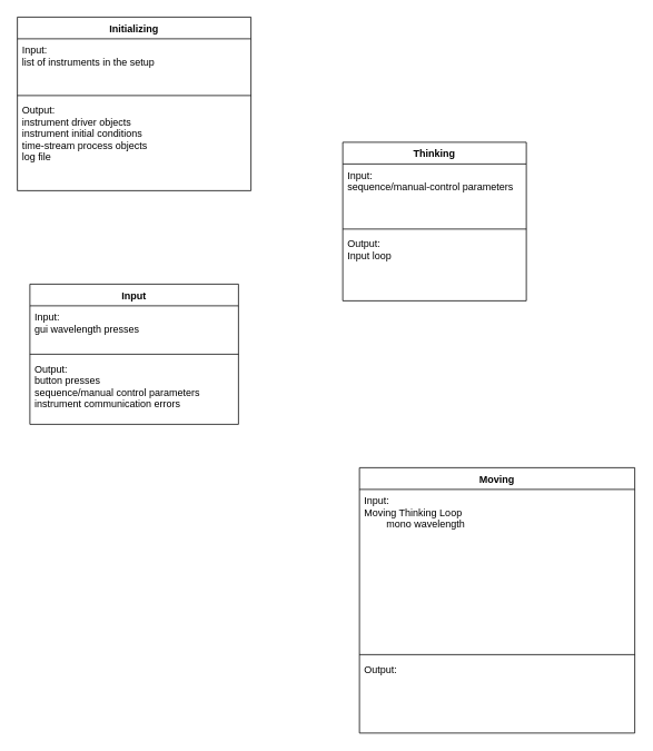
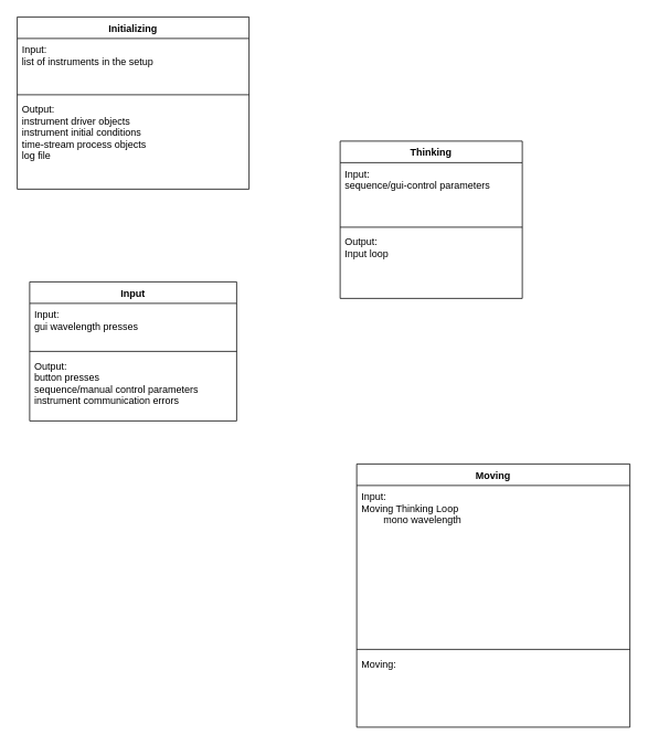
  <mxCell id="0" />
  <mxCell id="1" parent="0" />
  <mxCell id="2" value="Initializing" style="swimlane;fontStyle=1;align=center;verticalAlign=top;childLayout=stackLayout;horizontal=1;startSize=26;horizontalStack=0;resizeParent=1;resizeParentMax=0;resizeLast=0;collapsible=1;marginBottom=0;" vertex="1" parent="1"><mxGeometry x="20" y="20" width="280" height="208" as="geometry" /></mxCell>
  <mxCell id="3" value="Input:&#10;list of instruments in the setup&#10;" style="text;strokeColor=none;fillColor=none;align=left;verticalAlign=top;spacingLeft=4;spacingRight=4;overflow=hidden;rotatable=0;points=[[0,0.5],[1,0.5]];portConstraint=eastwest;fontStyle=0" vertex="1" parent="2"><mxGeometry y="26" width="280" height="64" as="geometry" /></mxCell>
  <mxCell id="4" value="" style="line;strokeWidth=1;fillColor=none;align=left;verticalAlign=middle;spacingTop=-1;spacingLeft=3;spacingRight=3;rotatable=0;labelPosition=right;points=[];portConstraint=eastwest;" vertex="1" parent="2"><mxGeometry y="90" width="280" height="8" as="geometry" /></mxCell>
  <mxCell id="5" value="Output:&#10;instrument driver objects&#10;instrument initial conditions&#10;time-stream process objects&#10;log file" style="text;strokeColor=none;fillColor=none;align=left;verticalAlign=top;spacingLeft=4;spacingRight=4;overflow=hidden;rotatable=0;points=[[0,0.5],[1,0.5]];portConstraint=eastwest;" vertex="1" parent="2"><mxGeometry y="98" width="280" height="110" as="geometry" /></mxCell>
  <mxCell id="6" value="Input" style="swimlane;fontStyle=1;align=center;verticalAlign=top;childLayout=stackLayout;horizontal=1;startSize=26;horizontalStack=0;resizeParent=1;resizeParentMax=0;resizeLast=0;collapsible=1;marginBottom=0;" vertex="1" parent="1"><mxGeometry x="35" y="340" width="250" height="168" as="geometry" /></mxCell>
  <mxCell id="7" value="Input:&#10;gui wavelength presses" style="text;strokeColor=none;fillColor=none;align=left;verticalAlign=top;spacingLeft=4;spacingRight=4;overflow=hidden;rotatable=0;points=[[0,0.5],[1,0.5]];portConstraint=eastwest;" vertex="1" parent="6"><mxGeometry y="26" width="250" height="54" as="geometry" /></mxCell>
  <mxCell id="8" value="" style="line;strokeWidth=1;fillColor=none;align=left;verticalAlign=middle;spacingTop=-1;spacingLeft=3;spacingRight=3;rotatable=0;labelPosition=right;points=[];portConstraint=eastwest;" vertex="1" parent="6"><mxGeometry y="80" width="250" height="8" as="geometry" /></mxCell>
  <mxCell id="9" value="Output:&#10;button presses&#10;sequence/manual control parameters&#10;instrument communication errors" style="text;strokeColor=none;fillColor=none;align=left;verticalAlign=top;spacingLeft=4;spacingRight=4;overflow=hidden;rotatable=0;points=[[0,0.5],[1,0.5]];portConstraint=eastwest;" vertex="1" parent="6"><mxGeometry y="88" width="250" height="80" as="geometry" /></mxCell>
  <mxCell id="10" value="Thinking" style="swimlane;fontStyle=1;align=center;verticalAlign=top;childLayout=stackLayout;horizontal=1;startSize=26;horizontalStack=0;resizeParent=1;resizeParentMax=0;resizeLast=0;collapsible=1;marginBottom=0;" vertex="1" parent="1"><mxGeometry x="410" y="170" width="220" height="190" as="geometry" /></mxCell>
- <mxCell id="11" value="Input:&#10;sequence/manual-control parameters" style="text;strokeColor=none;fillColor=none;align=left;verticalAlign=top;spacingLeft=4;spacingRight=4;overflow=hidden;rotatable=0;points=[[0,0.5],[1,0.5]];portConstraint=eastwest;" vertex="1" parent="10"><mxGeometry y="26" width="220" height="74" as="geometry" /></mxCell>
+ <mxCell id="11" value="Input:&#10;sequence/gui-control parameters" style="text;strokeColor=none;fillColor=none;align=left;verticalAlign=top;spacingLeft=4;spacingRight=4;overflow=hidden;rotatable=0;points=[[0,0.5],[1,0.5]];portConstraint=eastwest;" vertex="1" parent="10"><mxGeometry y="26" width="220" height="74" as="geometry" /></mxCell>
  <mxCell id="12" value="" style="line;strokeWidth=1;fillColor=none;align=left;verticalAlign=middle;spacingTop=-1;spacingLeft=3;spacingRight=3;rotatable=0;labelPosition=right;points=[];portConstraint=eastwest;" vertex="1" parent="10"><mxGeometry y="100" width="220" height="8" as="geometry" /></mxCell>
  <mxCell id="13" value="Output:&#10;Input loop" style="text;strokeColor=none;fillColor=none;align=left;verticalAlign=top;spacingLeft=4;spacingRight=4;overflow=hidden;rotatable=0;points=[[0,0.5],[1,0.5]];portConstraint=eastwest;" vertex="1" parent="10"><mxGeometry y="108" width="220" height="82" as="geometry" /></mxCell>
  <mxCell id="14" value="Moving" style="swimlane;fontStyle=1;align=center;verticalAlign=top;childLayout=stackLayout;horizontal=1;startSize=26;horizontalStack=0;resizeParent=1;resizeParentMax=0;resizeLast=0;collapsible=1;marginBottom=0;" vertex="1" parent="1"><mxGeometry x="430" y="560" width="330" height="318" as="geometry" /></mxCell>
  <mxCell id="15" value="Input:&#10;Moving Thinking Loop&#10;        mono wavelength&#10;" style="text;strokeColor=none;fillColor=none;align=left;verticalAlign=top;spacingLeft=4;spacingRight=4;overflow=hidden;rotatable=0;points=[[0,0.5],[1,0.5]];portConstraint=eastwest;fontStyle=0" vertex="1" parent="14"><mxGeometry y="26" width="330" height="194" as="geometry" /></mxCell>
  <mxCell id="16" value="" style="line;strokeWidth=1;fillColor=none;align=left;verticalAlign=middle;spacingTop=-1;spacingLeft=3;spacingRight=3;rotatable=0;labelPosition=right;points=[];portConstraint=eastwest;" vertex="1" parent="14"><mxGeometry y="220" width="330" height="8" as="geometry" /></mxCell>
- <mxCell id="17" value="Output:" style="text;strokeColor=none;fillColor=none;align=left;verticalAlign=top;spacingLeft=4;spacingRight=4;overflow=hidden;rotatable=0;points=[[0,0.5],[1,0.5]];portConstraint=eastwest;" vertex="1" parent="14"><mxGeometry y="228" width="330" height="90" as="geometry" /></mxCell>
+ <mxCell id="17" value="Moving:" style="text;strokeColor=none;fillColor=none;align=left;verticalAlign=top;spacingLeft=4;spacingRight=4;overflow=hidden;rotatable=0;points=[[0,0.5],[1,0.5]];portConstraint=eastwest;" vertex="1" parent="14"><mxGeometry y="228" width="330" height="90" as="geometry" /></mxCell>
